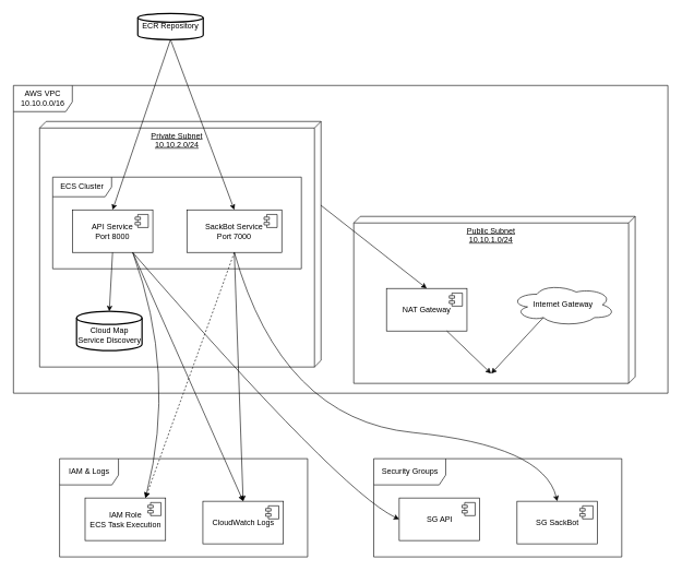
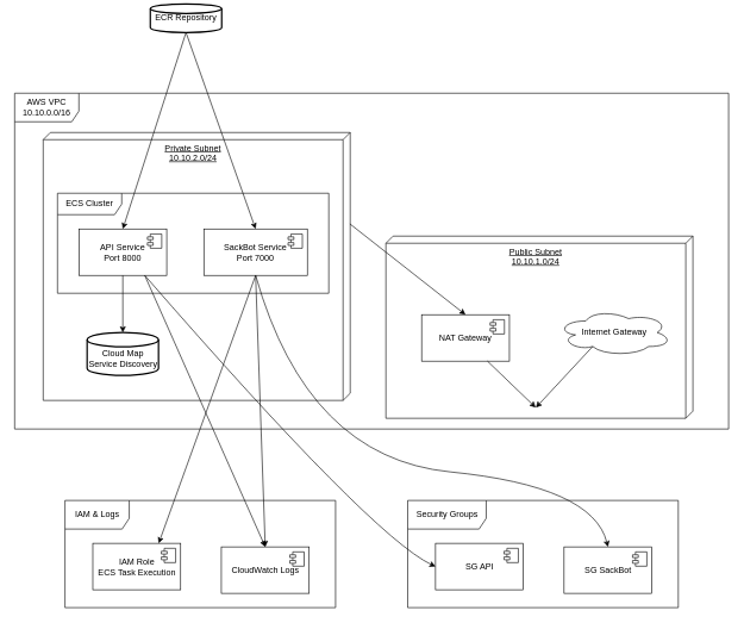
  <mxCell id="0" />
  <mxCell id="1" parent="0" />
  <mxCell id="2" value="&lt;div&gt;AWS VPC&lt;/div&gt;&lt;div&gt;10.10.0.0/16&lt;/div&gt;" style="shape=umlFrame;whiteSpace=wrap;html=1;pointerEvents=0;width=90;height=40;" vertex="1" parent="1"><mxGeometry x="20" y="130" width="1000" height="470" as="geometry" /></mxCell>
- <mxCell id="3" value="ECR Repository" style="strokeWidth=2;html=1;shape=mxgraph.flowchart.database;whiteSpace=wrap;" vertex="1" parent="1"><mxGeometry x="210" y="20" width="100" height="40" as="geometry" /></mxCell>
+ <mxCell id="3" value="ECR Repository" style="strokeWidth=2;html=1;shape=mxgraph.flowchart.database;whiteSpace=wrap;" vertex="1" parent="1"><mxGeometry x="210" y="5" width="100" height="40" as="geometry" /></mxCell>
  <mxCell id="4" value="&lt;div align=&quot;center&quot;&gt;Private Subnet&lt;/div&gt;&lt;div align=&quot;center&quot;&gt;10.10.2.0/24&lt;/div&gt;" style="verticalAlign=top;align=center;spacingTop=8;spacingLeft=2;spacingRight=12;shape=cube;size=10;direction=south;fontStyle=4;html=1;whiteSpace=wrap;" vertex="1" parent="1"><mxGeometry x="60" y="185" width="430" height="375" as="geometry" /></mxCell>
  <mxCell id="5" value="ECS Cluster" style="shape=umlFrame;whiteSpace=wrap;html=1;pointerEvents=0;width=90;height=30;" vertex="1" parent="1"><mxGeometry x="80" y="270" width="380" height="140" as="geometry" /></mxCell>
- <mxCell id="6" value="&lt;div&gt;&lt;br&gt;&lt;/div&gt;&lt;div&gt;Cloud Map&lt;/div&gt;&lt;div&gt;Service Discovery&lt;/div&gt;" style="strokeWidth=2;html=1;shape=mxgraph.flowchart.database;whiteSpace=wrap;" vertex="1" parent="1"><mxGeometry x="116.5" y="475" width="100" height="60" as="geometry" /></mxCell>
+ <mxCell id="6" value="&lt;div&gt;&lt;br&gt;&lt;/div&gt;&lt;div&gt;Cloud Map&lt;/div&gt;&lt;div&gt;Service Discovery&lt;/div&gt;" style="strokeWidth=2;html=1;shape=mxgraph.flowchart.database;whiteSpace=wrap;" vertex="1" parent="1"><mxGeometry x="121.5" y="465" width="100" height="60" as="geometry" /></mxCell>
  <mxCell id="7" value="&lt;div&gt;Public Subnet&lt;/div&gt;&lt;div&gt;10.10.1.0/24&lt;/div&gt;" style="verticalAlign=top;align=center;spacingTop=8;spacingLeft=2;spacingRight=12;shape=cube;size=10;direction=south;fontStyle=4;html=1;whiteSpace=wrap;" vertex="1" parent="1"><mxGeometry x="540" y="330" width="430" height="255" as="geometry" /></mxCell>
  <mxCell id="8" value="&lt;div&gt;API Service&lt;/div&gt;&lt;div&gt;Port 8000&lt;/div&gt;" style="html=1;dropTarget=0;whiteSpace=wrap;" vertex="1" parent="1"><mxGeometry x="110" y="320" width="123" height="65" as="geometry" /></mxCell>
  <mxCell id="9" value="" style="shape=module;jettyWidth=8;jettyHeight=4;" vertex="1" parent="8"><mxGeometry x="1" width="20" height="20" relative="1" as="geometry"><mxPoint x="-27" y="7" as="offset" /></mxGeometry></mxCell>
  <mxCell id="10" value="&lt;div&gt;SackBot Service&lt;/div&gt;&lt;div&gt;Port 7000&lt;/div&gt;" style="html=1;dropTarget=0;whiteSpace=wrap;" vertex="1" parent="1"><mxGeometry x="285" y="320" width="145" height="65" as="geometry" /></mxCell>
  <mxCell id="11" value="" style="shape=module;jettyWidth=8;jettyHeight=4;" vertex="1" parent="10"><mxGeometry x="1" width="20" height="20" relative="1" as="geometry"><mxPoint x="-27" y="7" as="offset" /></mxGeometry></mxCell>
  <mxCell id="12" value="NAT Gateway" style="html=1;dropTarget=0;whiteSpace=wrap;" vertex="1" parent="1"><mxGeometry x="590" y="440" width="123" height="65" as="geometry" /></mxCell>
  <mxCell id="13" value="" style="shape=module;jettyWidth=8;jettyHeight=4;" vertex="1" parent="12"><mxGeometry x="1" width="20" height="20" relative="1" as="geometry"><mxPoint x="-27" y="7" as="offset" /></mxGeometry></mxCell>
  <mxCell id="14" value="Internet Gateway" style="ellipse;shape=cloud;whiteSpace=wrap;html=1;" vertex="1" parent="1"><mxGeometry x="780" y="432.5" width="160" height="65" as="geometry" /></mxCell>
  <mxCell id="15" value="IAM &amp;amp; Logs" style="shape=umlFrame;whiteSpace=wrap;html=1;pointerEvents=0;width=90;height=40;" vertex="1" parent="1"><mxGeometry x="90.5" y="700" width="379" height="150" as="geometry" /></mxCell>
  <mxCell id="16" value="&lt;div&gt;IAM Role&lt;/div&gt;&lt;div&gt;ECS Task Execution&lt;/div&gt;" style="html=1;dropTarget=0;whiteSpace=wrap;" vertex="1" parent="1"><mxGeometry x="129.5" y="760" width="123" height="65" as="geometry" /></mxCell>
  <mxCell id="17" value="" style="shape=module;jettyWidth=8;jettyHeight=4;" vertex="1" parent="16"><mxGeometry x="1" width="20" height="20" relative="1" as="geometry"><mxPoint x="-27" y="7" as="offset" /></mxGeometry></mxCell>
  <mxCell id="18" value="CloudWatch Logs" style="html=1;dropTarget=0;whiteSpace=wrap;" vertex="1" parent="1"><mxGeometry x="309.5" y="765" width="123" height="65" as="geometry" /></mxCell>
  <mxCell id="19" value="" style="shape=module;jettyWidth=8;jettyHeight=4;" vertex="1" parent="18"><mxGeometry x="1" width="20" height="20" relative="1" as="geometry"><mxPoint x="-27" y="7" as="offset" /></mxGeometry></mxCell>
  <mxCell id="20" value="Security Groups" style="shape=umlFrame;whiteSpace=wrap;html=1;pointerEvents=0;width=110;height=40;" vertex="1" parent="1"><mxGeometry x="570.5" y="700" width="379" height="150" as="geometry" /></mxCell>
  <mxCell id="21" value="SG API" style="html=1;dropTarget=0;whiteSpace=wrap;" vertex="1" parent="1"><mxGeometry x="609.5" y="760" width="123" height="65" as="geometry" /></mxCell>
  <mxCell id="22" value="" style="shape=module;jettyWidth=8;jettyHeight=4;" vertex="1" parent="21"><mxGeometry x="1" width="20" height="20" relative="1" as="geometry"><mxPoint x="-27" y="7" as="offset" /></mxGeometry></mxCell>
  <mxCell id="23" value="&lt;div&gt;SG SackBot&lt;/div&gt;" style="html=1;dropTarget=0;whiteSpace=wrap;" vertex="1" parent="1"><mxGeometry x="789.5" y="765" width="123" height="65" as="geometry" /></mxCell>
  <mxCell id="24" value="" style="shape=module;jettyWidth=8;jettyHeight=4;" vertex="1" parent="23"><mxGeometry x="1" width="20" height="20" relative="1" as="geometry"><mxPoint x="-27" y="7" as="offset" /></mxGeometry></mxCell>
  <mxCell id="25" value="" style="endArrow=classic;html=1;rounded=0;exitX=0.5;exitY=1;exitDx=0;exitDy=0;exitPerimeter=0;entryX=0.5;entryY=0;entryDx=0;entryDy=0;" edge="1" parent="1" source="3" target="8"><mxGeometry width="50" height="50" relative="1" as="geometry"><mxPoint x="360" y="70" as="sourcePoint" /><mxPoint x="410" y="20" as="targetPoint" /></mxGeometry></mxCell>
  <mxCell id="26" value="" style="endArrow=classic;html=1;rounded=0;entryX=0.5;entryY=0;entryDx=0;entryDy=0;exitX=0.5;exitY=1;exitDx=0;exitDy=0;exitPerimeter=0;" edge="1" parent="1" source="3" target="10"><mxGeometry width="50" height="50" relative="1" as="geometry"><mxPoint x="210" y="60" as="sourcePoint" /><mxPoint x="200" y="360" as="targetPoint" /></mxGeometry></mxCell>
  <mxCell id="27" value="" style="endArrow=classic;html=1;rounded=0;exitX=0.5;exitY=1;exitDx=0;exitDy=0;entryX=0.5;entryY=0;entryDx=0;entryDy=0;entryPerimeter=0;" edge="1" parent="1" source="8" target="6"><mxGeometry width="50" height="50" relative="1" as="geometry"><mxPoint x="-60" y="300" as="sourcePoint" /><mxPoint x="-10" y="250" as="targetPoint" /></mxGeometry></mxCell>
  <mxCell id="28" value="" style="endArrow=classic;html=1;rounded=0;exitX=0.341;exitY=0.001;exitDx=0;exitDy=0;exitPerimeter=0;entryX=0.5;entryY=0;entryDx=0;entryDy=0;" edge="1" parent="1" source="4" target="12"><mxGeometry width="50" height="50" relative="1" as="geometry"><mxPoint x="640" y="260" as="sourcePoint" /><mxPoint x="690" y="210" as="targetPoint" /></mxGeometry></mxCell>
  <mxCell id="29" value="" style="endArrow=classic;html=1;rounded=0;exitX=0.75;exitY=1;exitDx=0;exitDy=0;entryX=0.941;entryY=0.512;entryDx=0;entryDy=0;entryPerimeter=0;" edge="1" parent="1" source="12" target="7"><mxGeometry width="50" height="50" relative="1" as="geometry"><mxPoint x="550" y="350" as="sourcePoint" /><mxPoint x="712" y="477" as="targetPoint" /></mxGeometry></mxCell>
  <mxCell id="30" value="" style="endArrow=classic;html=1;rounded=0;exitX=0.31;exitY=0.8;exitDx=0;exitDy=0;exitPerimeter=0;" edge="1" parent="1" source="14"><mxGeometry width="50" height="50" relative="1" as="geometry"><mxPoint x="720" y="540" as="sourcePoint" /><mxPoint x="750" y="570" as="targetPoint" /></mxGeometry></mxCell>
- <mxCell id="31" value="" style="endArrow=classic;html=1;rounded=0;exitX=0.75;exitY=1;exitDx=0;exitDy=0;entryX=0.75;entryY=0;entryDx=0;entryDy=0;curved=1;" edge="1" parent="1" source="8" target="16"><mxGeometry width="50" height="50" relative="1" as="geometry"><mxPoint x="760" y="710" as="sourcePoint" /><mxPoint x="810" y="660" as="targetPoint" /><Array as="points"><mxPoint x="270" y="570" /></Array></mxGeometry></mxCell>
  <mxCell id="32" value="" style="endArrow=classic;html=1;rounded=0;exitX=0.5;exitY=1;exitDx=0;exitDy=0;entryX=0.5;entryY=0;entryDx=0;entryDy=0;" edge="1" parent="1" source="10" target="18"><mxGeometry width="50" height="50" relative="1" as="geometry"><mxPoint x="170" y="430" as="sourcePoint" /><mxPoint x="170" y="510" as="targetPoint" /></mxGeometry></mxCell>
  <mxCell id="33" value="" style="endArrow=classic;html=1;rounded=0;entryX=0.5;entryY=0;entryDx=0;entryDy=0;exitX=0.5;exitY=1;exitDx=0;exitDy=0;curved=1;" edge="1" parent="1" source="10" target="23"><mxGeometry width="50" height="50" relative="1" as="geometry"><mxPoint x="360" y="390" as="sourcePoint" /><mxPoint x="523" y="970" as="targetPoint" /><Array as="points"><mxPoint x="430" y="640" /><mxPoint x="830" y="680" /></Array></mxGeometry></mxCell>
- <mxCell id="34" value="" style="endArrow=classic;html=1;rounded=0;exitX=0.5;exitY=1;exitDx=0;exitDy=0;entryX=0.75;entryY=0;entryDx=0;entryDy=0;dashed=1;" edge="1" parent="1" source="10" target="16"><mxGeometry width="50" height="50" relative="1" as="geometry"><mxPoint x="430" y="640" as="sourcePoint" /><mxPoint x="443" y="1020" as="targetPoint" /></mxGeometry></mxCell>
+ <mxCell id="34" value="" style="endArrow=classic;html=1;rounded=0;exitX=0.5;exitY=1;exitDx=0;exitDy=0;entryX=0.75;entryY=0;entryDx=0;entryDy=0;" edge="1" parent="1" source="10" target="16"><mxGeometry width="50" height="50" relative="1" as="geometry"><mxPoint x="430" y="640" as="sourcePoint" /><mxPoint x="443" y="1020" as="targetPoint" /></mxGeometry></mxCell>
  <mxCell id="35" value="" style="endArrow=classic;html=1;rounded=0;exitX=0.75;exitY=1;exitDx=0;exitDy=0;entryX=0.5;entryY=0;entryDx=0;entryDy=0;" edge="1" parent="1" source="8" target="18"><mxGeometry width="50" height="50" relative="1" as="geometry"><mxPoint x="360" y="650" as="sourcePoint" /><mxPoint x="373" y="1030" as="targetPoint" /></mxGeometry></mxCell>
  <mxCell id="36" value="" style="endArrow=classic;html=1;rounded=0;exitX=0.75;exitY=1;exitDx=0;exitDy=0;entryX=0;entryY=0.5;entryDx=0;entryDy=0;curved=1;" edge="1" parent="1" source="8" target="21"><mxGeometry width="50" height="50" relative="1" as="geometry"><mxPoint x="360" y="780" as="sourcePoint" /><mxPoint x="373" y="1160" as="targetPoint" /><Array as="points"><mxPoint x="520" y="750" /></Array></mxGeometry></mxCell>
